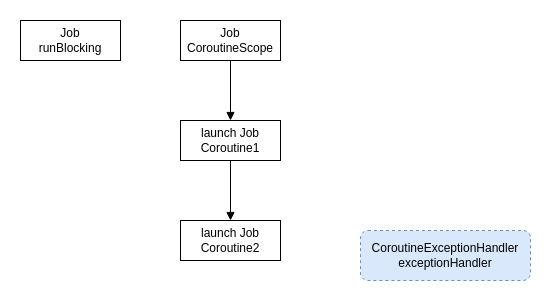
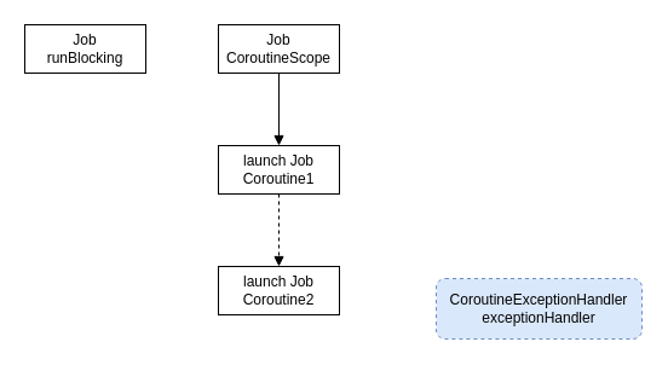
  <mxCell id="0" />
  <mxCell id="1" parent="0" />
  <mxCell id="2" style="edgeStyle=orthogonalEdgeStyle;rounded=0;orthogonalLoop=1;jettySize=auto;html=1;entryX=0.5;entryY=0;entryDx=0;entryDy=0;endArrow=block;endFill=1;" edge="1" parent="1" source="3" target="6"><mxGeometry relative="1" as="geometry" /></mxCell>
  <mxCell id="3" value="Job&lt;div&gt;CoroutineScope&lt;/div&gt;" style="rounded=0;whiteSpace=wrap;html=1;" vertex="1" parent="1"><mxGeometry x="180" y="20" width="100" height="40" as="geometry" /></mxCell>
  <mxCell id="4" value="Job&lt;div&gt;runBlocking&lt;/div&gt;" style="rounded=0;whiteSpace=wrap;html=1;" vertex="1" parent="1"><mxGeometry x="20" y="20" width="100" height="40" as="geometry" /></mxCell>
- <mxCell id="5" style="edgeStyle=orthogonalEdgeStyle;rounded=0;orthogonalLoop=1;jettySize=auto;html=1;entryX=0.5;entryY=0;entryDx=0;entryDy=0;endArrow=block;endFill=1;" edge="1" parent="1" source="6" target="7"><mxGeometry relative="1" as="geometry" /></mxCell>
+ <mxCell id="5" style="edgeStyle=orthogonalEdgeStyle;rounded=0;orthogonalLoop=1;jettySize=auto;html=1;entryX=0.5;entryY=0;entryDx=0;entryDy=0;endArrow=block;endFill=1;dashed=1;" edge="1" parent="1" source="6" target="7"><mxGeometry relative="1" as="geometry" /></mxCell>
  <mxCell id="6" value="launch Job&lt;div&gt;Coroutine1&lt;/div&gt;" style="rounded=0;whiteSpace=wrap;html=1;" vertex="1" parent="1"><mxGeometry x="180" y="120" width="100" height="40" as="geometry" /></mxCell>
  <mxCell id="7" value="launch Job&lt;div&gt;Coroutine2&lt;/div&gt;" style="rounded=0;whiteSpace=wrap;html=1;" vertex="1" parent="1"><mxGeometry x="180" y="220" width="100" height="40" as="geometry" /></mxCell>
  <mxCell id="8" value="CoroutineExceptionHandler&lt;div&gt;exceptionHandler&lt;/div&gt;" style="rounded=1;whiteSpace=wrap;html=1;dashed=1;fillColor=#dae8fc;strokeColor=#6c8ebf;" vertex="1" parent="1"><mxGeometry x="360" y="230" width="170" height="50" as="geometry" /></mxCell>
